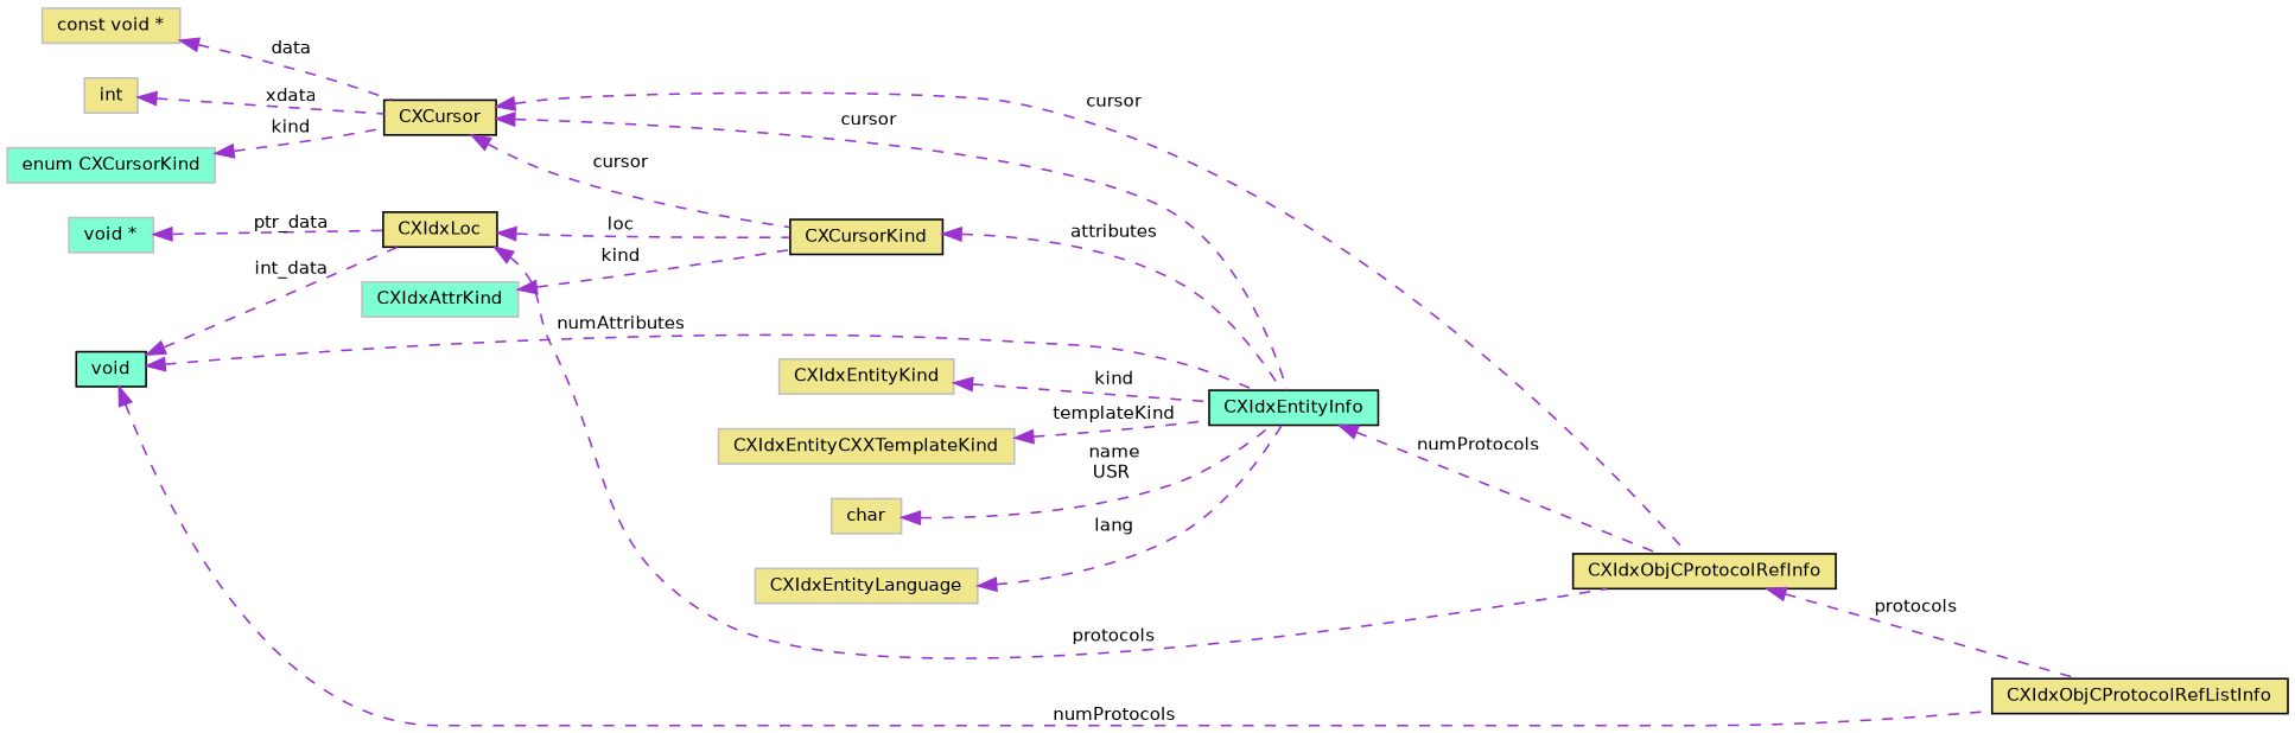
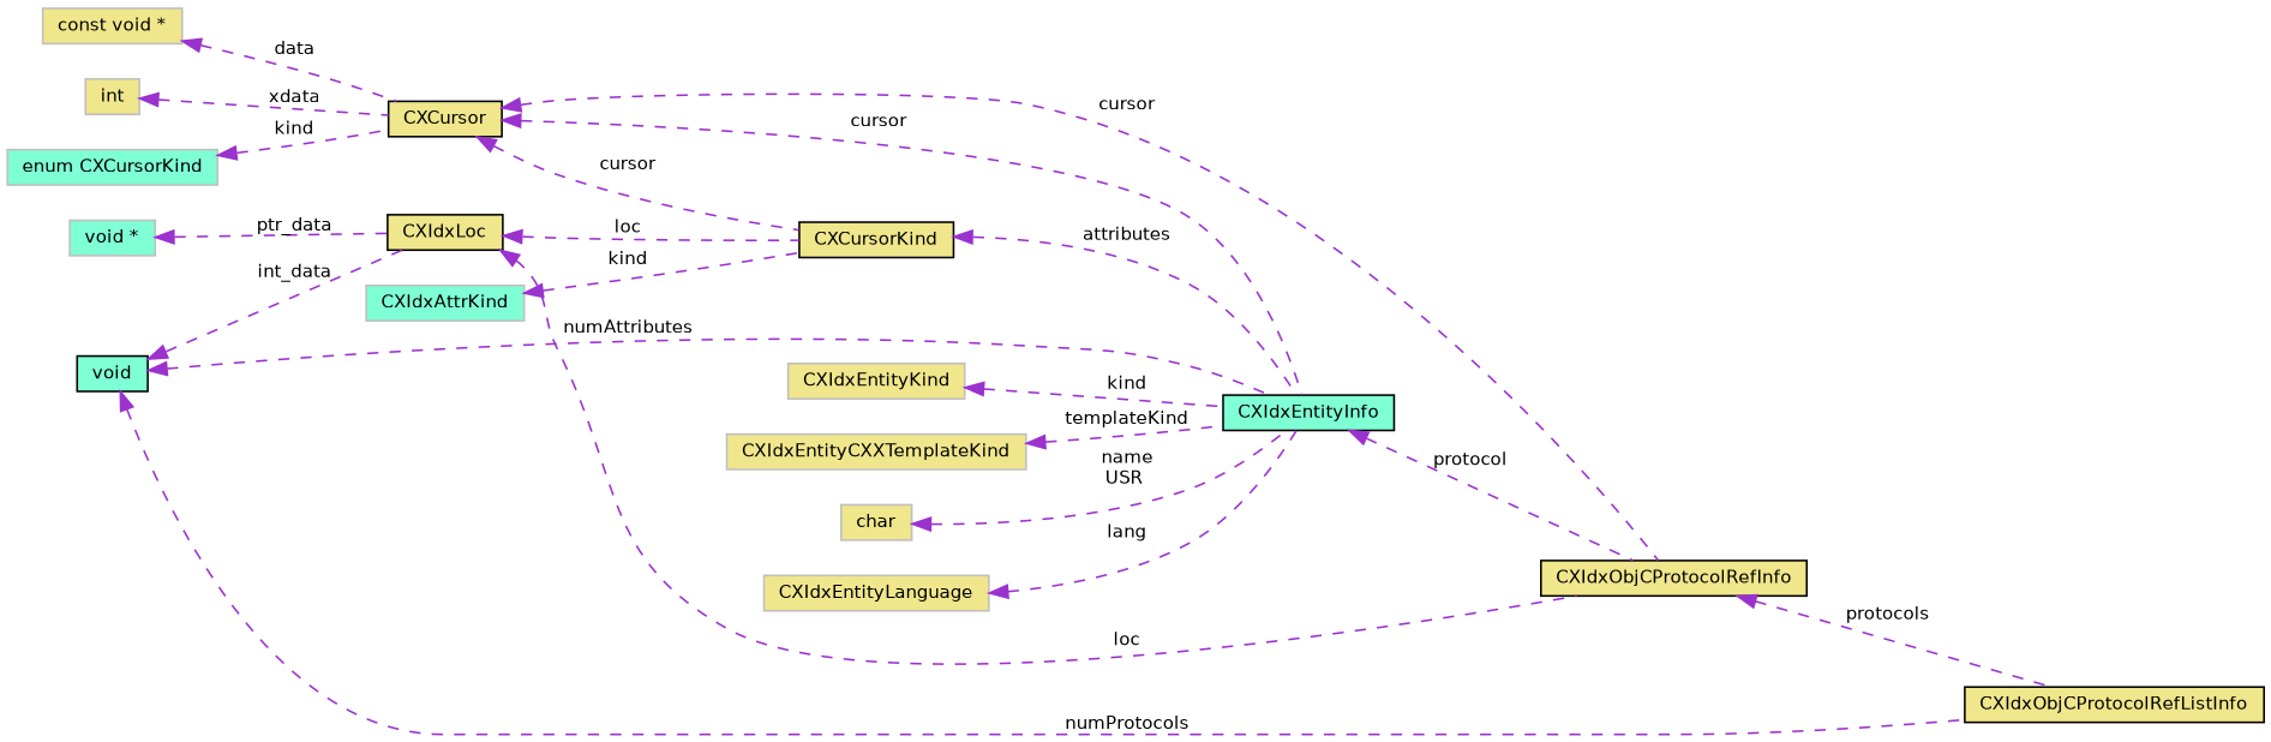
  digraph {
    rankdir=LR
    node [color=grey75 fillcolor=khaki fontname=Helvetica fontsize=10 shape=record style=filled]
    edge [color=darkorchid3 dir=back fontname=Helvetica fontsize=10 labelfontname=Helvetica labelfontsize=10 style=dashed]
    n1 [color=black fontcolor=black height=0.2 label=CXIdxObjCProtocolRefListInfo width=0.4]
    n2 [color=black height=0.2 label=CXIdxObjCProtocolRefInfo width=0.4]
    n3 [color=black height=0.2 label=CXCursor width=0.4]
    n4 [color=black fillcolor=aquamarine height=0.2 label=CXIdxEntityInfo width=0.4]
    n5 [color=black height=0.2 label=CXCursorKind width=0.4]
    n6 [height=0.2 label="const void *" width=0.4]
    n7 [height=0.2 label=int width=0.4]
    n8 [fillcolor=aquamarine height=0.2 label="enum CXCursorKind" width=0.4]
    n9 [color=black height=0.2 label=CXIdxLoc width=0.4]
    n10 [color=black fillcolor=aquamarine height=0.2 label=void width=0.4]
    n11 [fillcolor=aquamarine height=0.2 label="void *" width=0.4]
    n12 [height=0.2 label=CXIdxEntityKind width=0.4]
    n13 [height=0.2 label=CXIdxEntityCXXTemplateKind width=0.4]
    n14 [height=0.2 label=char width=0.4]
    n15 [fillcolor=aquamarine height=0.2 label=CXIdxAttrKind width=0.4]
    n16 [height=0.2 label=CXIdxEntityLanguage width=0.4]
    n2 -> n1 [label=" protocols"]
    n3 -> n2 [label=" cursor"]
    n3 -> n4 [label=" cursor"]
    n3 -> n5 [label=" cursor"]
-   n4 -> n2 [label=" numProtocols"]
+   n4 -> n2 [label=" protocol"]
    n5 -> n4 [label=" attributes"]
    n6 -> n3 [label=" data"]
    n7 -> n3 [label=" xdata"]
    n8 -> n3 [label=" kind"]
-   n9 -> n2 [label=" protocols"]
+   n9 -> n2 [label=" loc"]
    n9 -> n5 [label=" loc"]
    n10 -> n1 [label=" numProtocols"]
    n10 -> n4 [label=" numAttributes"]
    n10 -> n9 [label=" int_data"]
    n11 -> n9 [label=" ptr_data"]
    n12 -> n4 [label=" kind"]
    n13 -> n4 [label=" templateKind"]
    n14 -> n4 [label=" name\nUSR"]
    n15 -> n5 [label=" kind"]
    n16 -> n4 [label=" lang"]
  }
